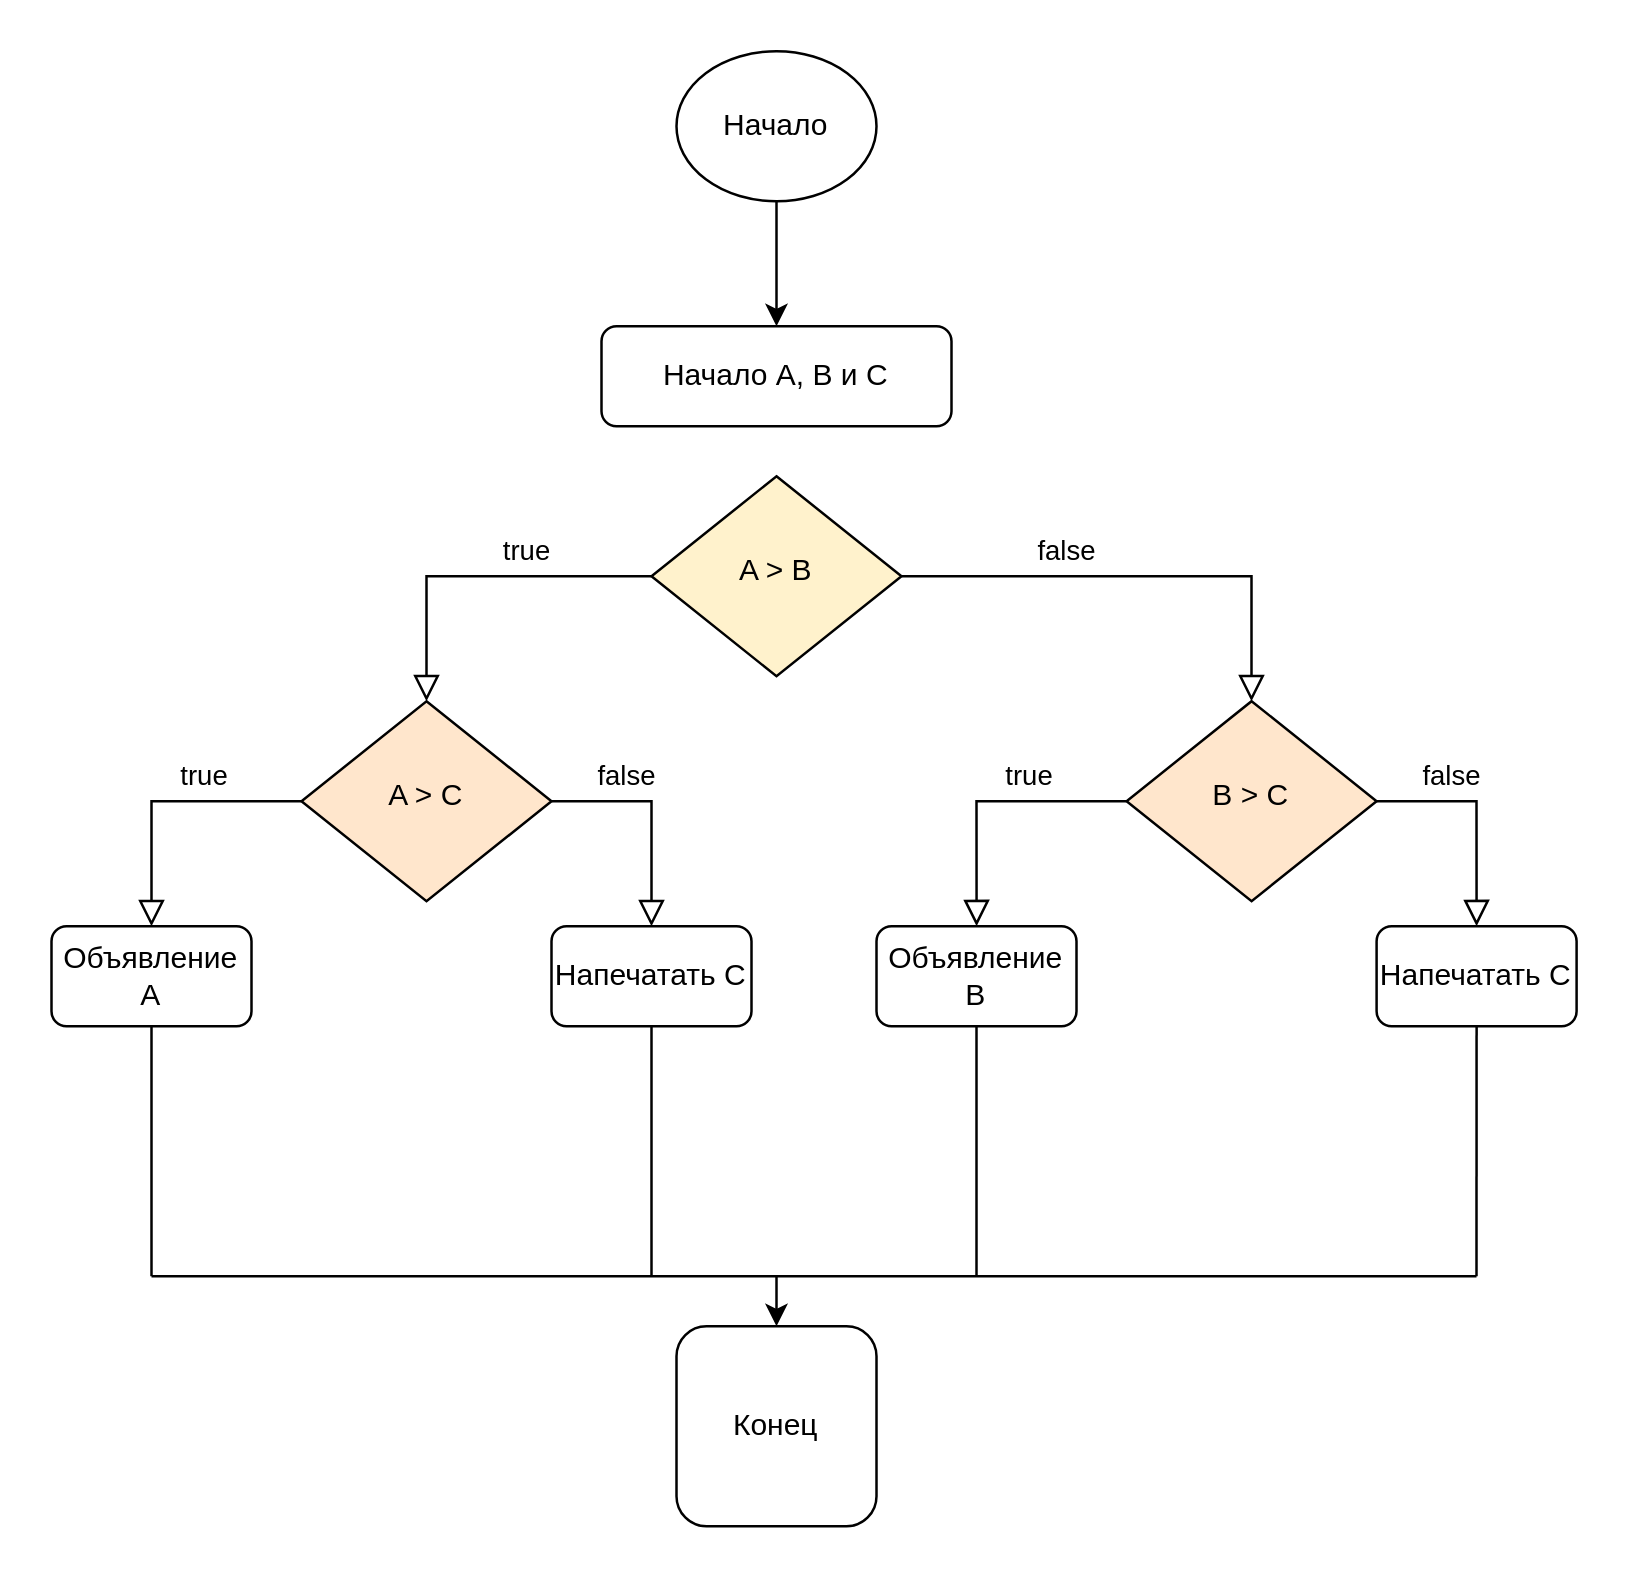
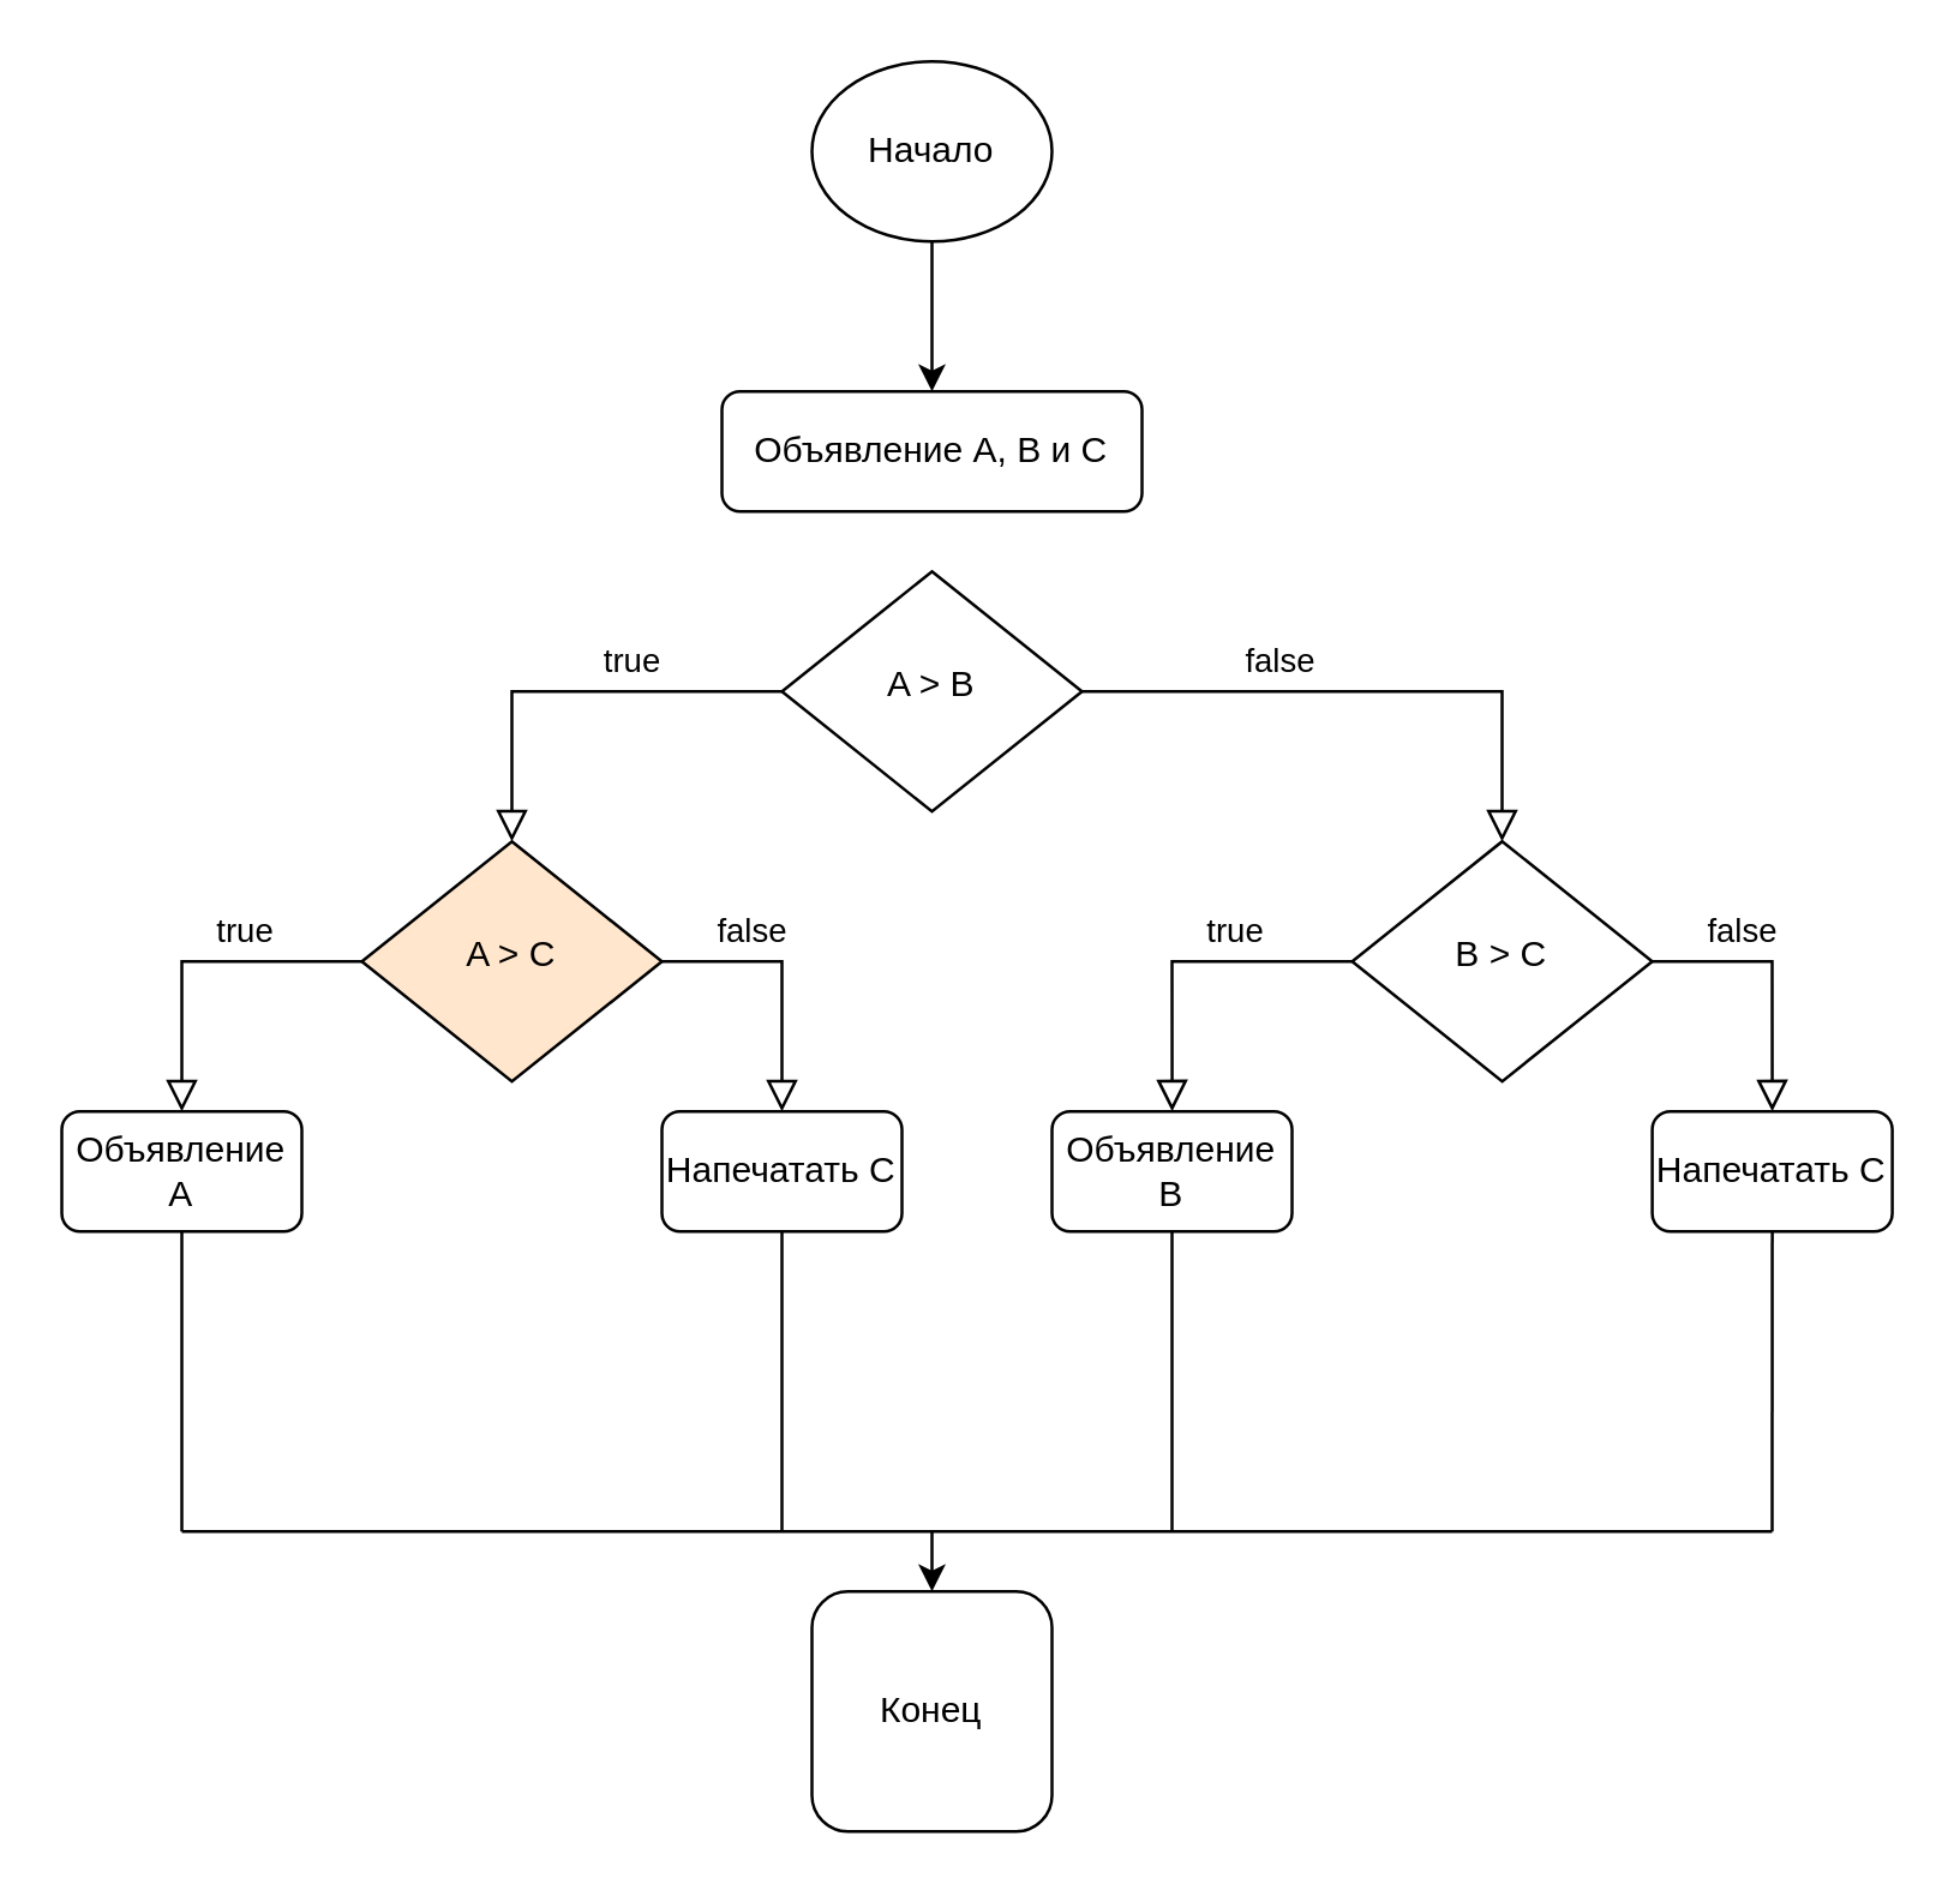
  <mxCell id="0" />
  <mxCell id="1" parent="0" />
- <mxCell id="2" value="Начало A, B и С" style="rounded=1;whiteSpace=wrap;html=1;fontSize=12;glass=0;strokeWidth=1;shadow=0;" parent="1" vertex="1"><mxGeometry x="240" y="130" width="140" height="40" as="geometry" /></mxCell>
+ <mxCell id="2" value="Объявление A, B и С" style="rounded=1;whiteSpace=wrap;html=1;fontSize=12;glass=0;strokeWidth=1;shadow=0;" parent="1" vertex="1"><mxGeometry x="240" y="130" width="140" height="40" as="geometry" /></mxCell>
  <mxCell id="3" value="false" style="edgeStyle=orthogonalEdgeStyle;rounded=0;html=1;jettySize=auto;orthogonalLoop=1;fontSize=11;endArrow=block;endFill=0;endSize=8;strokeWidth=1;shadow=0;labelBackgroundColor=none;exitX=1;exitY=0.5;exitDx=0;exitDy=0;" parent="1" source="4" edge="1"><mxGeometry x="-0.308" y="10" relative="1" as="geometry"><mxPoint as="offset" /><mxPoint x="440.004" y="229.999" as="sourcePoint" /><mxPoint x="500" y="280" as="targetPoint" /><Array as="points"><mxPoint x="500" y="230" /><mxPoint x="500" y="280" /></Array></mxGeometry></mxCell>
- <mxCell id="4" value="A &amp;gt; B" style="rhombus;whiteSpace=wrap;html=1;shadow=0;fontFamily=Helvetica;fontSize=12;align=center;strokeWidth=1;spacing=6;spacingTop=-4;fillColor=#fff2cc;" parent="1" vertex="1"><mxGeometry x="260" y="190" width="100" height="80" as="geometry" /></mxCell>
+ <mxCell id="4" value="A &amp;gt; B" style="rhombus;whiteSpace=wrap;html=1;shadow=0;fontFamily=Helvetica;fontSize=12;align=center;strokeWidth=1;spacing=6;spacingTop=-4;" parent="1" vertex="1"><mxGeometry x="260" y="190" width="100" height="80" as="geometry" /></mxCell>
  <mxCell id="5" value="Объявление А" style="rounded=1;whiteSpace=wrap;html=1;fontSize=12;glass=0;strokeWidth=1;shadow=0;" parent="1" vertex="1"><mxGeometry x="20" y="370" width="80" height="40" as="geometry" /></mxCell>
  <mxCell id="6" value="" style="edgeStyle=orthogonalEdgeStyle;rounded=0;orthogonalLoop=1;jettySize=auto;html=1;" parent="1" source="7" edge="1"><mxGeometry relative="1" as="geometry"><mxPoint x="310" y="130" as="targetPoint" /></mxGeometry></mxCell>
  <mxCell id="7" value="Начало" style="ellipse;whiteSpace=wrap;html=1;aspect=fixed;" parent="1" vertex="1"><mxGeometry x="270" y="20" width="80" height="60" as="geometry" /></mxCell>
  <mxCell id="8" value="true" style="edgeStyle=orthogonalEdgeStyle;rounded=0;html=1;jettySize=auto;orthogonalLoop=1;fontSize=11;endArrow=block;endFill=0;endSize=8;strokeWidth=1;shadow=0;labelBackgroundColor=none;" parent="1" edge="1"><mxGeometry x="-0.286" y="-10" relative="1" as="geometry"><mxPoint as="offset" /><mxPoint x="260" y="230" as="sourcePoint" /><mxPoint x="170" y="280" as="targetPoint" /><Array as="points"><mxPoint x="260" y="230" /><mxPoint x="170" y="230" /></Array></mxGeometry></mxCell>
- <mxCell id="9" value="B &amp;gt; C" style="rhombus;whiteSpace=wrap;html=1;shadow=0;fontFamily=Helvetica;fontSize=12;align=center;strokeWidth=1;spacing=6;spacingTop=-4;fillColor=#ffe6cc;" parent="1" vertex="1"><mxGeometry x="450.04" y="279.97" width="100" height="80" as="geometry" /></mxCell>
+ <mxCell id="9" value="B &amp;gt; C" style="rhombus;whiteSpace=wrap;html=1;shadow=0;fontFamily=Helvetica;fontSize=12;align=center;strokeWidth=1;spacing=6;spacingTop=-4;" parent="1" vertex="1"><mxGeometry x="450.04" y="279.97" width="100" height="80" as="geometry" /></mxCell>
  <mxCell id="10" value="A &amp;gt; C" style="rhombus;whiteSpace=wrap;html=1;shadow=0;fontFamily=Helvetica;fontSize=12;align=center;strokeWidth=1;spacing=6;spacingTop=-4;fillColor=#ffe6cc;" parent="1" vertex="1"><mxGeometry x="120" y="280" width="100" height="80" as="geometry" /></mxCell>
  <mxCell id="11" value="true" style="edgeStyle=orthogonalEdgeStyle;rounded=0;html=1;jettySize=auto;orthogonalLoop=1;fontSize=11;endArrow=block;endFill=0;endSize=8;strokeWidth=1;shadow=0;labelBackgroundColor=none;" parent="1" edge="1"><mxGeometry x="-0.286" y="-10" relative="1" as="geometry"><mxPoint as="offset" /><mxPoint x="120" y="320" as="sourcePoint" /><mxPoint x="60" y="370" as="targetPoint" /><Array as="points"><mxPoint x="60" y="320" /><mxPoint x="60" y="370" /></Array></mxGeometry></mxCell>
  <mxCell id="12" value="false" style="edgeStyle=orthogonalEdgeStyle;rounded=0;html=1;jettySize=auto;orthogonalLoop=1;fontSize=11;endArrow=block;endFill=0;endSize=8;strokeWidth=1;shadow=0;labelBackgroundColor=none;" parent="1" edge="1"><mxGeometry x="-0.333" y="10" relative="1" as="geometry"><mxPoint as="offset" /><mxPoint x="220" y="320" as="sourcePoint" /><mxPoint x="260" y="370" as="targetPoint" /><Array as="points"><mxPoint x="220" y="320" /><mxPoint x="260" y="320" /></Array></mxGeometry></mxCell>
  <mxCell id="13" value="Напечатать C" style="rounded=1;whiteSpace=wrap;html=1;fontSize=12;glass=0;strokeWidth=1;shadow=0;" parent="1" vertex="1"><mxGeometry x="220" y="370" width="80" height="40" as="geometry" /></mxCell>
  <mxCell id="14" value="Конец" style="whiteSpace=wrap;html=1;aspect=fixed;rounded=1;" parent="1" vertex="1"><mxGeometry x="270" y="530" width="80" height="80" as="geometry" /></mxCell>
  <mxCell id="15" value="true" style="edgeStyle=orthogonalEdgeStyle;rounded=0;html=1;jettySize=auto;orthogonalLoop=1;fontSize=11;endArrow=block;endFill=0;endSize=8;strokeWidth=1;shadow=0;labelBackgroundColor=none;" parent="1" edge="1"><mxGeometry x="-0.286" y="-10" relative="1" as="geometry"><mxPoint as="offset" /><mxPoint x="450.04" y="319.97" as="sourcePoint" /><mxPoint x="390.04" y="369.97" as="targetPoint" /><Array as="points"><mxPoint x="390.04" y="319.97" /><mxPoint x="390.04" y="369.97" /></Array></mxGeometry></mxCell>
  <mxCell id="16" value="false" style="edgeStyle=orthogonalEdgeStyle;rounded=0;html=1;jettySize=auto;orthogonalLoop=1;fontSize=11;endArrow=block;endFill=0;endSize=8;strokeWidth=1;shadow=0;labelBackgroundColor=none;" parent="1" edge="1"><mxGeometry x="-0.333" y="10" relative="1" as="geometry"><mxPoint as="offset" /><mxPoint x="550.04" y="319.97" as="sourcePoint" /><mxPoint x="590.04" y="369.97" as="targetPoint" /><Array as="points"><mxPoint x="550.04" y="319.97" /><mxPoint x="590.04" y="319.97" /></Array></mxGeometry></mxCell>
  <mxCell id="17" value="Объявление B" style="rounded=1;whiteSpace=wrap;html=1;fontSize=12;glass=0;strokeWidth=1;shadow=0;" parent="1" vertex="1"><mxGeometry x="350" y="370" width="80" height="40" as="geometry" /></mxCell>
  <mxCell id="18" value="Напечатать C" style="rounded=1;whiteSpace=wrap;html=1;fontSize=12;glass=0;strokeWidth=1;shadow=0;" parent="1" vertex="1"><mxGeometry x="550.04" y="370" width="80" height="40" as="geometry" /></mxCell>
  <mxCell id="19" value="" style="endArrow=none;html=1;rounded=0;entryX=0.5;entryY=1;entryDx=0;entryDy=0;" parent="1" target="5" edge="1"><mxGeometry width="50" height="50" relative="1" as="geometry"><mxPoint x="60" y="510" as="sourcePoint" /><mxPoint x="390" y="390" as="targetPoint" /></mxGeometry></mxCell>
  <mxCell id="20" value="" style="endArrow=none;html=1;rounded=0;" parent="1" edge="1"><mxGeometry width="50" height="50" relative="1" as="geometry"><mxPoint x="60" y="510" as="sourcePoint" /><mxPoint x="590" y="510" as="targetPoint" /></mxGeometry></mxCell>
  <mxCell id="21" value="" style="endArrow=none;html=1;rounded=0;entryX=0.5;entryY=1;entryDx=0;entryDy=0;" parent="1" target="18" edge="1"><mxGeometry width="50" height="50" relative="1" as="geometry"><mxPoint x="590" y="510" as="sourcePoint" /><mxPoint x="510" y="330" as="targetPoint" /></mxGeometry></mxCell>
  <mxCell id="22" value="" style="endArrow=none;html=1;rounded=0;entryX=0.5;entryY=1;entryDx=0;entryDy=0;" parent="1" target="17" edge="1"><mxGeometry width="50" height="50" relative="1" as="geometry"><mxPoint x="390" y="510" as="sourcePoint" /><mxPoint x="560" y="380" as="targetPoint" /></mxGeometry></mxCell>
  <mxCell id="23" value="" style="endArrow=none;html=1;rounded=0;exitX=0.5;exitY=1;exitDx=0;exitDy=0;" parent="1" source="13" edge="1"><mxGeometry width="50" height="50" relative="1" as="geometry"><mxPoint x="260" y="490" as="sourcePoint" /><mxPoint x="260" y="510" as="targetPoint" /></mxGeometry></mxCell>
  <mxCell id="24" value="" style="endArrow=classic;html=1;rounded=0;entryX=0.5;entryY=0;entryDx=0;entryDy=0;" parent="1" target="14" edge="1"><mxGeometry width="50" height="50" relative="1" as="geometry"><mxPoint x="310" y="510" as="sourcePoint" /><mxPoint x="310" y="440" as="targetPoint" /></mxGeometry></mxCell>
